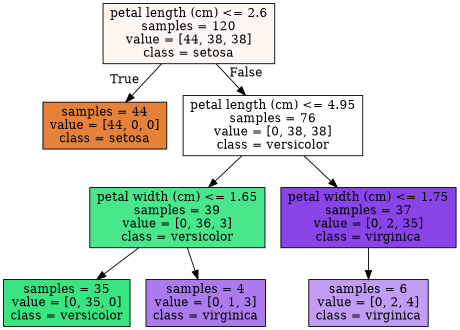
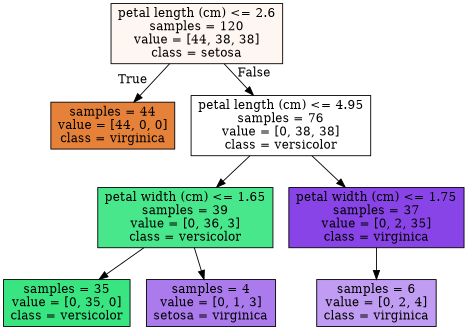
  digraph {
    fontname="DejaVu Serif"
    node [color=black fontname="DejaVu Serif" shape=box style=filled]
    edge [fontname="DejaVu Serif"]
    n1 [fillcolor="#fdf6f1" label="petal length (cm) <= 2.6\nsamples = 120\nvalue = [44, 38, 38]\nclass = setosa"]
-   n2 [fillcolor="#e58139" label="samples = 44\nvalue = [44, 0, 0]\nclass = setosa"]
+   n2 [fillcolor="#e58139" label="samples = 44\nvalue = [44, 0, 0]\nclass = virginica"]
    n3 [fillcolor="#ffffff" label="petal length (cm) <= 4.95\nsamples = 76\nvalue = [0, 38, 38]\nclass = versicolor"]
    n4 [fillcolor="#49e78c" label="petal width (cm) <= 1.65\nsamples = 39\nvalue = [0, 36, 3]\nclass = versicolor"]
    n5 [fillcolor="#8844e6" label="petal width (cm) <= 1.75\nsamples = 37\nvalue = [0, 2, 35]\nclass = virginica"]
    n6 [fillcolor="#39e581" label="samples = 35\nvalue = [0, 35, 0]\nclass = versicolor"]
-   n7 [fillcolor="#ab7bee" label="samples = 4\nvalue = [0, 1, 3]\nclass = virginica"]
+   n7 [fillcolor="#ab7bee" label="samples = 4\nvalue = [0, 1, 3]\nsetosa = virginica"]
    n8 [fillcolor="#c09cf2" label="samples = 6\nvalue = [0, 2, 4]\nclass = virginica"]
    n1 -> n2 [headlabel=True labelangle=45 labeldistance=2.5]
    n1 -> n3 [headlabel=False labelangle=-45 labeldistance=2.5]
    n3 -> n4
    n3 -> n5
    n4 -> n6
    n4 -> n7
    n5 -> n8
  }
